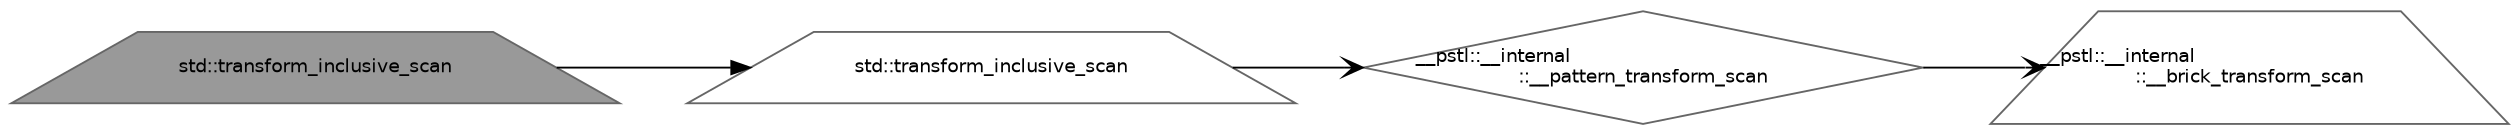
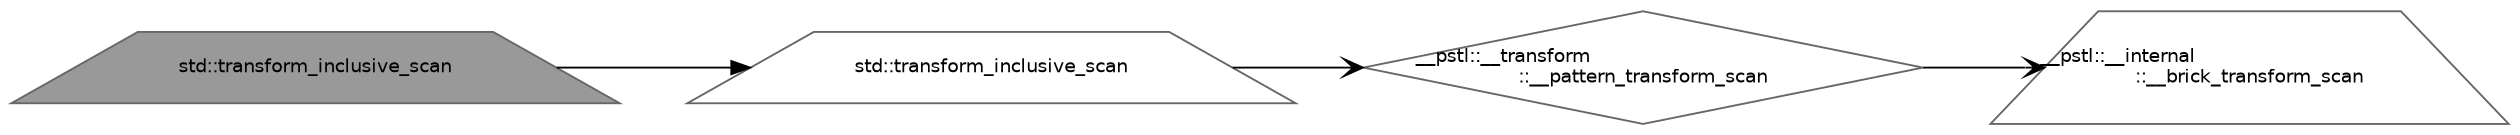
  digraph {
    rankdir=LR
    node [color=grey40 fillcolor=white fontname=Helvetica fontsize=10 shape=trapezium style=filled]
    edge [color=black fontname=Helvetica fontsize=10 labelfontname=Helvetica labelfontsize=10 style=solid arrowhead=vee]
    n1 [color=gray40 fillcolor=grey60 fontcolor=black height=0.2 label="std::transform_inclusive_scan" width=0.4]
    n2 [height=0.2 label="std::transform_inclusive_scan" width=0.4]
-   n3 [height=0.2 label="__pstl::__internal\l::__pattern_transform_scan" shape=diamond width=0.4]
+   n3 [height=0.2 label="__pstl::__transform\l::__pattern_transform_scan" shape=diamond width=0.4]
    n4 [height=0.2 label="__pstl::__internal\l::__brick_transform_scan" width=0.4]
    n1 -> n2 [arrowhead=normal]
    n2 -> n3
    n3 -> n4
  }
